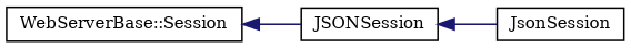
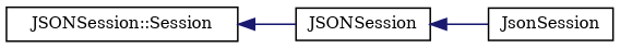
  digraph {
    rankdir=LR
    fontname="DejaVu Serif"
    node [color=black fillcolor=white fontname="DejaVu Serif" fontsize=10 shape=record style=filled]
    edge [color=midnightblue dir=back fontname="DejaVu Serif" fontsize=10 labelfontname=Helvetica labelfontsize=10 style=solid]
-   n1 [height=0.2 label="WebServerBase::Session" width=0.4]
+   n1 [height=0.2 label="JSONSession::Session" width=0.4]
    n2 [height=0.2 label=JSONSession width=0.4]
    n3 [height=0.2 label=JsonSession width=0.4]
    n1 -> n2
    n2 -> n3
  }
